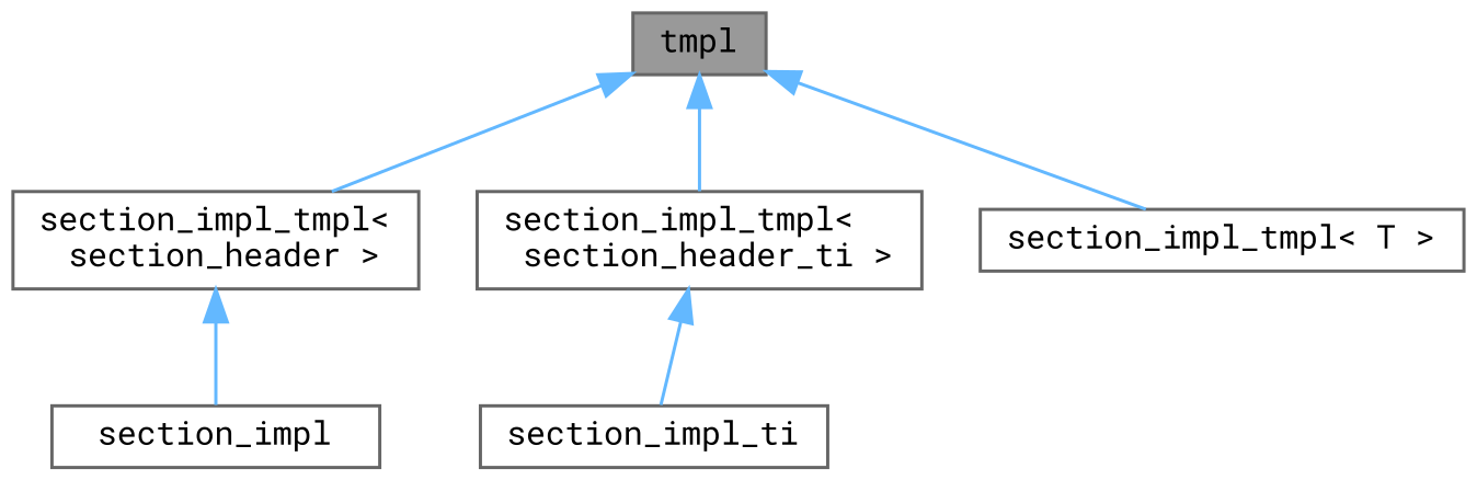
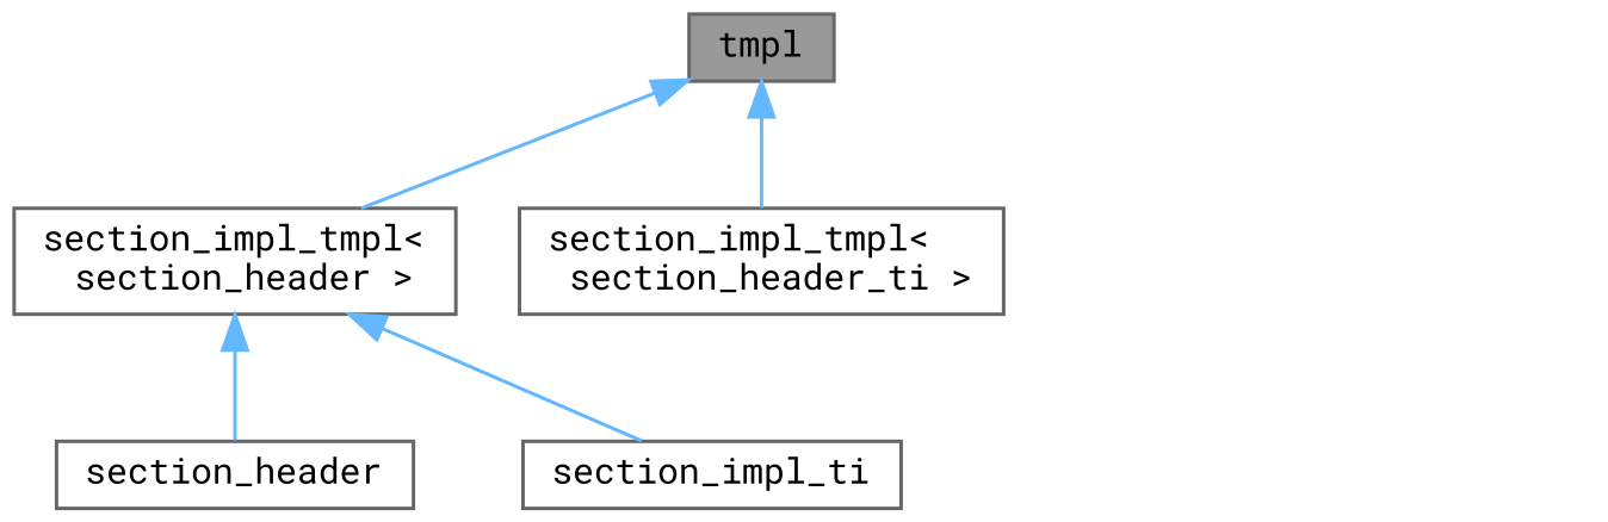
  digraph {
    fontname="Roboto Mono"
    rankdir=TB
    node [color=gray40 fillcolor=white fontname="Roboto Mono" fontsize=10 shape=box style=filled]
    edge [color=steelblue1 dir=back fontname="Roboto Mono" fontsize=10 labelfontname=Helvetica labelfontsize=10 style=solid]
    n1 [fillcolor=grey60 fontcolor=black height=0.2 label=tmpl width=0.4]
    n2 [height=0.2 label="section_impl_tmpl\<\l section_header \>" width=0.4]
    n3 [height=0.2 label="section_impl_tmpl\<\l section_header_ti \>" width=0.4]
-   n4 [height=0.2 label="section_impl_tmpl\< T \>" width=0.4]
-   n5 [height=0.2 label=section_impl width=0.4]
+   n5 [height=0.2 label=section_header width=0.4]
    n6 [height=0.2 label=section_impl_ti width=0.4]
    n1 -> n2
    n1 -> n3
-   n1 -> n4
    n2 -> n5
-   n3 -> n6
+   n2 -> n6
  }
